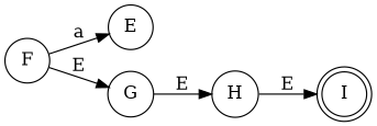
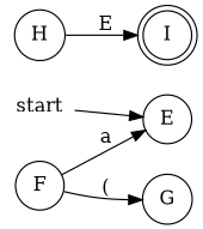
  digraph {
    rankdir=LR
    node [shape=circle]
+   start [height=0 shape=none width=0]
    n2 [label=E]
    n3 [label=F]
    n4 [label=G]
    n5 [label=H]
    n6 [label=I shape=doublecircle]
+   start -> n2
    n3 -> n2 [label=a]
-   n3 -> n4 [label=E]
-   n4 -> n5 [label=E]
+   n3 -> n4 [label="("]
    n5 -> n6 [label=E]
  }
